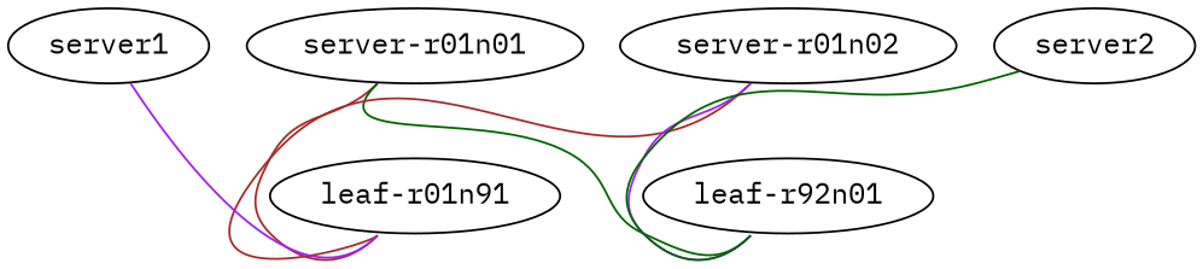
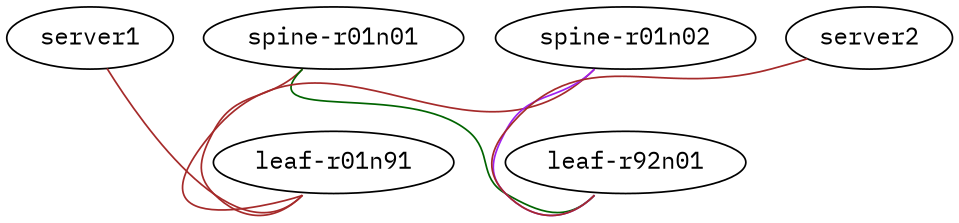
  graph {
    fontname="IBM Plex Mono"
    node [config="./helper_scripts/extra_switch_config.sh" fontname="IBM Plex Mono" function=spine]
    edge [LLDP="match_type=portid" color=brown fontname="IBM Plex Mono" headport=swp31 tailport=swp1]
    n1 [label="leaf-r01n91"]
-   "spine-r01n01" [label="server-r01n01"]
+   "spine-r01n01"
    n3 [label="leaf-r92n01"]
-   "spine-r01n02" [label="server-r01n02"]
+   "spine-r01n02"
    server1 [config="./helper_scripts/extra_server_config.sh" function=host]
    server2 [config="./helper_scripts/extra_server_config.sh" function=host]
    "spine-r01n01" -- n1
    "spine-r01n01" -- n3 [color=darkgreen tailport=swp2]
    "spine-r01n02" -- n1 [headport=swp32]
    "spine-r01n02" -- n3 [color=purple headport=swp32 tailport=swp2]
-   server1 -- n1 [color=purple headport=swp1 tailport=eth1 LLDP=""]
-   server2 -- n3 [color=darkgreen headport=swp1 tailport=eth1 LLDP=""]
+   server1 -- n1 [headport=swp1 tailport=eth1 LLDP=""]
+   server2 -- n3 [headport=swp1 tailport=eth1 LLDP=""]
  }
